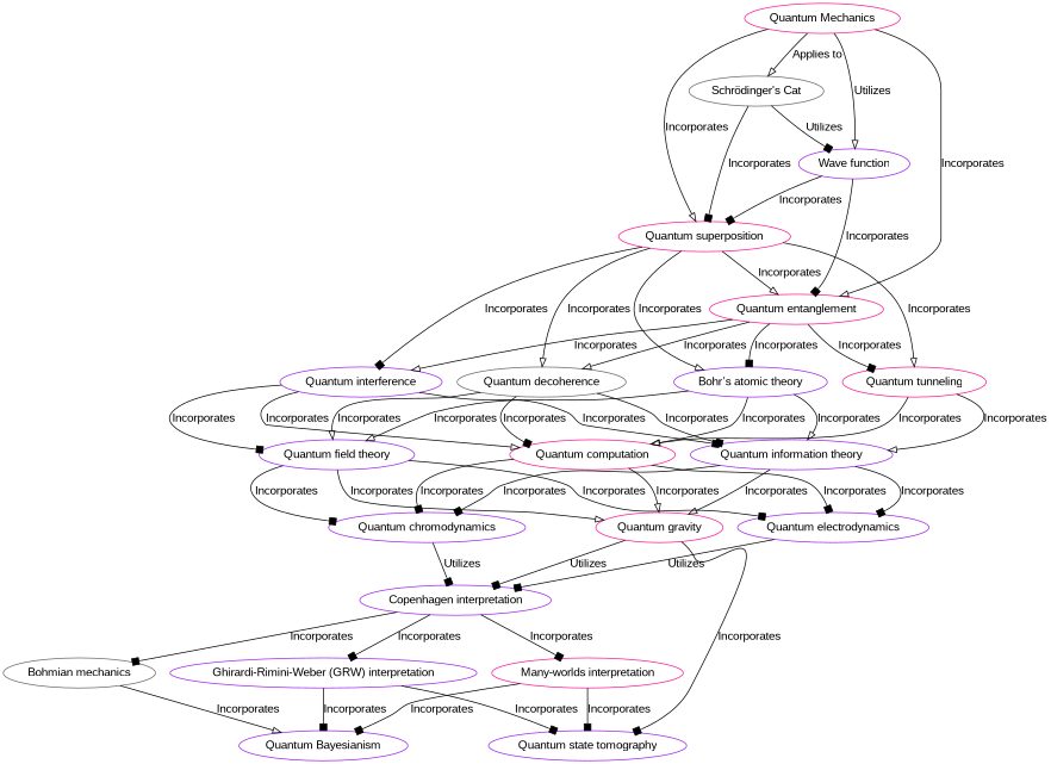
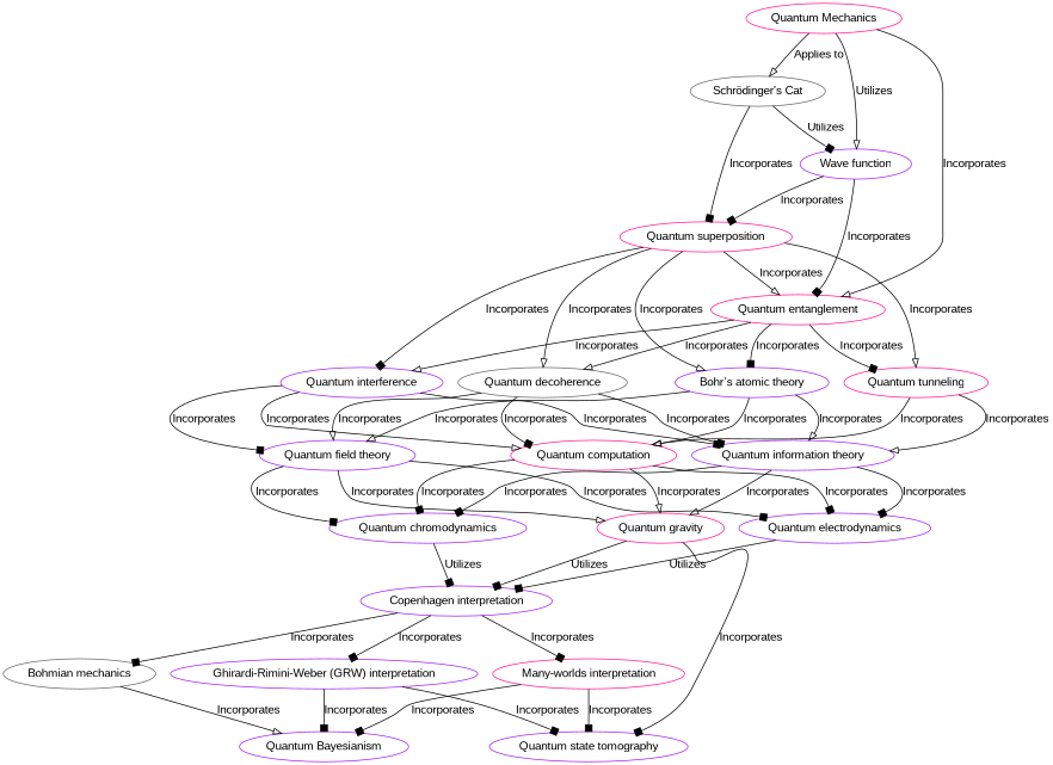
  digraph {
    fontname="Liberation Sans"
    node [color=purple fontname="Liberation Sans"]
    edge [arrowhead=box color=black fontname="Liberation Sans"]
    n1 [color=deeppink label="Quantum Mechanics"]
    n2 [color=gray40 label="Schrödinger's Cat"]
    n3 [label="Wave function"]
    n4 [color=deeppink label="Quantum superposition"]
    n5 [color=deeppink label="Quantum entanglement"]
    n6 [label="Bohr’s atomic theory"]
    n7 [color=deeppink label="Quantum tunneling"]
    n8 [color=gray40 label="Quantum decoherence"]
    n9 [label="Quantum interference"]
    n10 [color=deeppink label="Quantum computation"]
    n11 [label="Quantum information theory"]
    n12 [label="Quantum field theory"]
    n13 [label="Quantum electrodynamics"]
    n14 [label="Quantum chromodynamics"]
    n15 [color=deeppink label="Quantum gravity"]
    n16 [label="Copenhagen interpretation"]
    n17 [label="Quantum state tomography"]
    n18 [label="Ghirardi-Rimini-Weber (GRW) interpretation"]
    n19 [color=deeppink label="Many-worlds interpretation"]
    n20 [color=gray40 label="Bohmian mechanics"]
    n21 [label="Quantum Bayesianism"]
    n1 -> n2 [arrowhead=onormal label="Applies to"]
    n1 -> n3 [arrowhead=onormal label=Utilizes]
-   n1 -> n4 [arrowhead=onormal label=Incorporates]
    n1 -> n5 [arrowhead=onormal label=Incorporates]
    n2 -> n3 [label=Utilizes]
    n2 -> n4 [label=Incorporates]
    n3 -> n4 [label=Incorporates]
    n3 -> n5 [label=Incorporates]
    n4 -> n5 [arrowhead=onormal label=Incorporates]
    n4 -> n6 [arrowhead=onormal label=Incorporates]
    n4 -> n7 [arrowhead=onormal label=Incorporates]
    n4 -> n8 [arrowhead=onormal label=Incorporates]
    n4 -> n9 [label=Incorporates]
    n5 -> n6 [label=Incorporates]
    n5 -> n7 [label=Incorporates]
    n5 -> n8 [arrowhead=onormal label=Incorporates]
    n5 -> n9 [arrowhead=onormal label=Incorporates]
    n6 -> n10 [arrowhead=onormal label=Incorporates]
    n6 -> n11 [arrowhead=onormal label=Incorporates]
    n6 -> n12 [arrowhead=onormal label=Incorporates]
    n7 -> n10 [arrowhead=onormal label=Incorporates]
    n7 -> n11 [arrowhead=onormal label=Incorporates]
    n8 -> n10 [label=Incorporates]
    n8 -> n11 [label=Incorporates]
    n8 -> n12 [arrowhead=onormal label=Incorporates]
    n9 -> n10 [arrowhead=onormal label=Incorporates]
    n9 -> n11 [label=Incorporates]
    n9 -> n12 [label=Incorporates]
    n10 -> n13 [label=Incorporates]
    n10 -> n14 [label=Incorporates]
    n10 -> n15 [arrowhead=onormal label=Incorporates]
    n11 -> n13 [label=Incorporates]
    n11 -> n14 [label=Incorporates]
    n11 -> n15 [arrowhead=onormal label=Incorporates]
    n12 -> n13 [label=Incorporates]
    n12 -> n14 [label=Incorporates]
    n12 -> n15 [arrowhead=onormal label=Incorporates]
    n13 -> n16 [label=Utilizes]
    n14 -> n16 [label=Utilizes]
    n15 -> n16 [label=Utilizes]
    n15 -> n17 [label=Incorporates]
    n16 -> n18 [label=Incorporates]
    n16 -> n19 [label=Incorporates]
    n16 -> n20 [label=Incorporates]
    n18 -> n17 [label=Incorporates]
    n18 -> n21 [label=Incorporates]
    n19 -> n17 [label=Incorporates]
    n19 -> n21 [label=Incorporates]
    n20 -> n21 [arrowhead=onormal label=Incorporates]
  }
